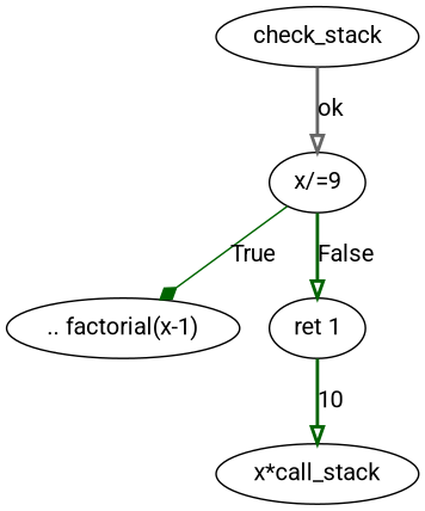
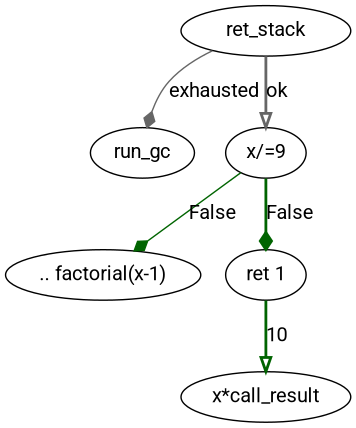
  digraph {
    fontname=Roboto
    node [fontname=Roboto]
    edge [arrowhead=onormal color=darkgreen fontname=Roboto style=bold weight=10]
-   check_stack
+   check_stack [label=ret_stack]
+   run_gc
    n3 [label="x/=9"]
    ".. factorial(x-1)"
    "ret 1"
-   "x*call_result" [label="x*call_stack"]
+   "x*call_result"
+   check_stack -> run_gc [arrowhead=diamond color=gray40 label=exhausted style=solid]
    check_stack -> n3 [color=gray40 label=ok weight=90]
-   n3 -> ".. factorial(x-1)" [arrowhead=diamond label=True style=solid weight=49]
-   n3 -> "ret 1" [label=False weight=51]
+   n3 -> ".. factorial(x-1)" [arrowhead=diamond label=False style=solid weight=49]
+   n3 -> "ret 1" [arrowhead=diamond label=False weight=51]
    "ret 1" -> "x*call_result" [label=10]
  }
